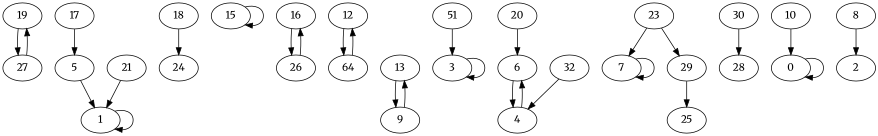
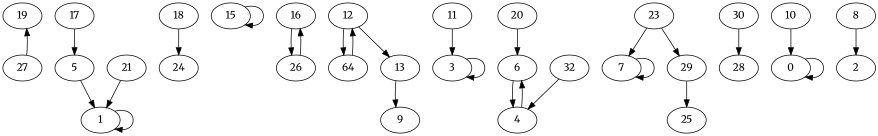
  digraph {
    fontname=Merriweather
    node [fontname=Merriweather]
    edge [fontname=Merriweather]
    19
    27
    17
    5
    1
    18
    24
    15
    16
    26
    13
    9
    n13 [label=64]
    12
-   11 [label=51]
+   11
    3
    21
    20
    6
    4
    n21 [label=32]
    23
    7
    29
    25
    30
    28
    0
    10
    8
    2
-   19 -> 27
    27 -> 19
    17 -> 5
    5 -> 1
    1 -> 1
    18 -> 24
    15 -> 15
    16 -> 26
    26 -> 16
    13 -> 9
-   9 -> 13
+   12 -> 13
    n13 -> 12
    12 -> n13
    11 -> 3
    3 -> 3
    21 -> 1
    20 -> 6
    6 -> 4
    4 -> 6
    n21 -> 4
    23 -> 7
    23 -> 29
    7 -> 7
    29 -> 25
    30 -> 28
    0 -> 0
    10 -> 0
    8 -> 2
  }
